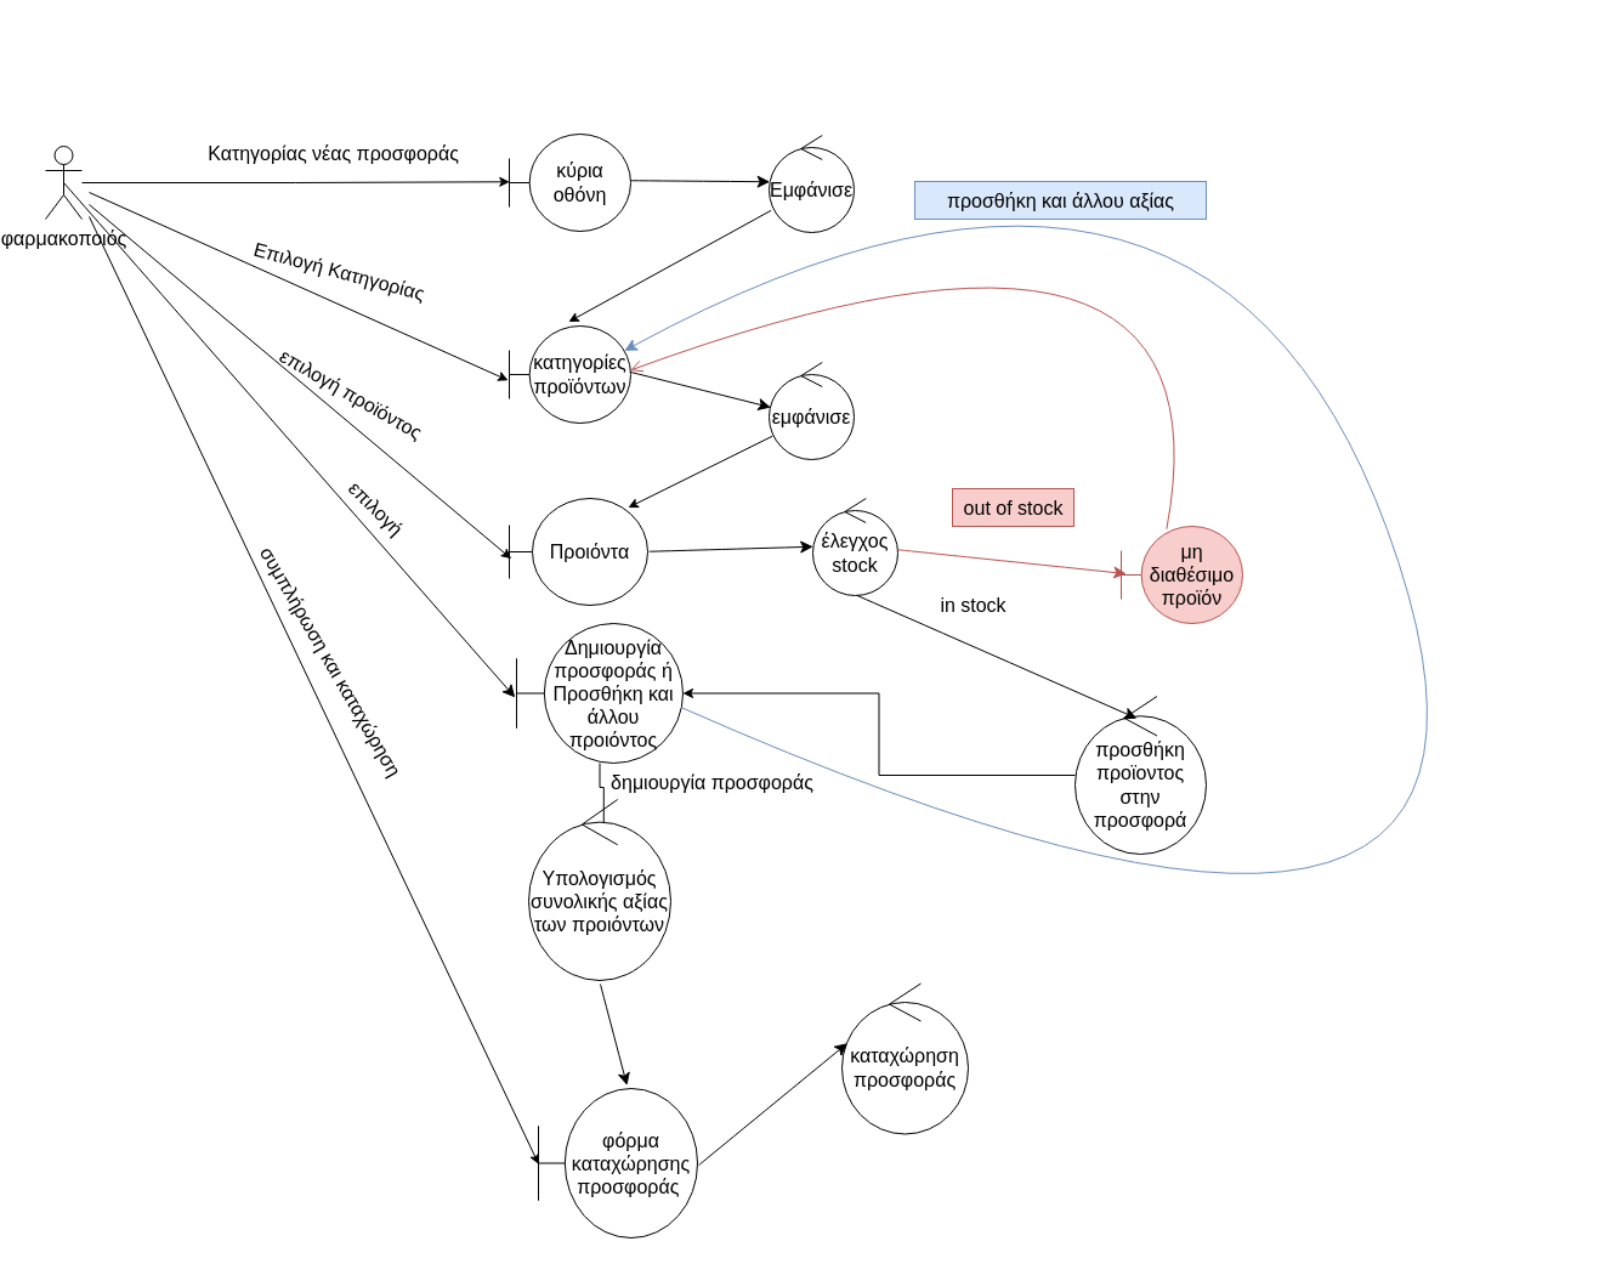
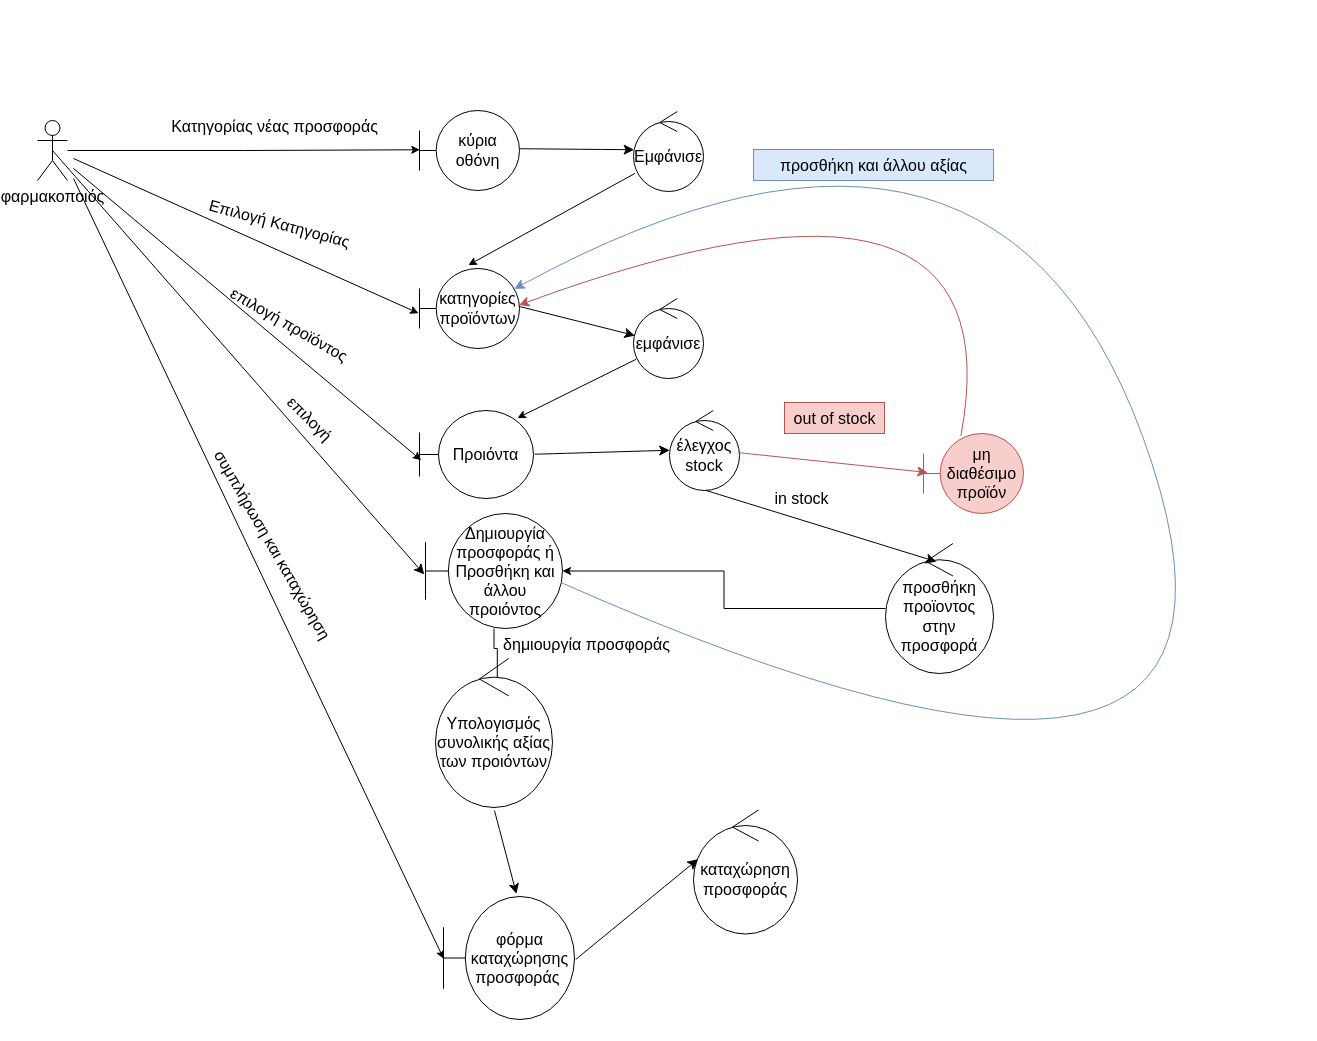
  <mxCell id="0" />
  <mxCell id="1" parent="0" />
  <mxCell id="2" style="edgeStyle=orthogonalEdgeStyle;rounded=0;orthogonalLoop=1;jettySize=auto;html=1;entryX=0.003;entryY=0.491;entryDx=0;entryDy=0;entryPerimeter=0;" parent="1" source="3" target="4" edge="1"><mxGeometry relative="1" as="geometry" /></mxCell>
  <mxCell id="3" value="φαρμακοποιός" style="shape=umlActor;verticalLabelPosition=bottom;verticalAlign=top;html=1;fontSize=16;" parent="1" vertex="1"><mxGeometry x="20" y="120" width="30" height="60" as="geometry" /></mxCell>
  <mxCell id="4" value="κύρια οθόνη" style="shape=umlBoundary;whiteSpace=wrap;html=1;fontSize=16;" parent="1" vertex="1"><mxGeometry x="402" y="110" width="100" height="80" as="geometry" /></mxCell>
  <mxCell id="5" value="Κατηγορίας νέας προσφοράς" style="text;html=1;align=center;verticalAlign=middle;resizable=0;points=[];autosize=1;strokeColor=none;fillColor=none;fontSize=16;" parent="1" vertex="1"><mxGeometry x="142" y="111" width="230" height="30" as="geometry" /></mxCell>
  <mxCell id="6" value="Εμφάνισε" style="ellipse;shape=umlControl;whiteSpace=wrap;html=1;fontSize=16;" parent="1" vertex="1"><mxGeometry x="616" y="111" width="70" height="80" as="geometry" /></mxCell>
  <mxCell id="7" value="" style="endArrow=classic;html=1;rounded=0;fontSize=12;startSize=8;endSize=8;curved=1;exitX=1.002;exitY=0.478;exitDx=0;exitDy=0;exitPerimeter=0;entryX=0.009;entryY=0.478;entryDx=0;entryDy=0;entryPerimeter=0;" parent="1" source="4" target="6" edge="1"><mxGeometry width="50" height="50" relative="1" as="geometry"><mxPoint x="528" y="351" as="sourcePoint" /><mxPoint x="578" y="301" as="targetPoint" /></mxGeometry></mxCell>
  <mxCell id="8" value="κατηγορίες προϊόντων" style="shape=umlBoundary;whiteSpace=wrap;html=1;fontSize=16;" parent="1" vertex="1"><mxGeometry x="402" y="268" width="100" height="80" as="geometry" /></mxCell>
  <mxCell id="9" value="Επιλογή Κατηγορίας" style="text;html=1;align=center;verticalAlign=middle;resizable=0;points=[];autosize=1;strokeColor=none;fillColor=none;fontSize=16;rotation=15;" parent="1" vertex="1"><mxGeometry x="177" y="208" width="170" height="30" as="geometry" /></mxCell>
  <mxCell id="10" value="εμφάνισε" style="ellipse;shape=umlControl;whiteSpace=wrap;html=1;fontSize=16;" parent="1" vertex="1"><mxGeometry x="616" y="298" width="70" height="80" as="geometry" /></mxCell>
  <mxCell id="11" value="" style="endArrow=classic;html=1;rounded=0;fontSize=12;startSize=8;endSize=8;curved=1;exitX=0.994;exitY=0.473;exitDx=0;exitDy=0;exitPerimeter=0;entryX=0.02;entryY=0.463;entryDx=0;entryDy=0;entryPerimeter=0;" parent="1" source="8" target="10" edge="1"><mxGeometry width="50" height="50" relative="1" as="geometry"><mxPoint x="648" y="351" as="sourcePoint" /><mxPoint x="698" y="301" as="targetPoint" /></mxGeometry></mxCell>
  <mxCell id="12" value="Προιόντα" style="shape=umlBoundary;whiteSpace=wrap;html=1;fontSize=16;" parent="1" vertex="1"><mxGeometry x="402" y="410" width="114" height="88" as="geometry" /></mxCell>
  <mxCell id="13" value="επιλογή προϊόντος" style="text;html=1;align=center;verticalAlign=middle;resizable=0;points=[];autosize=1;strokeColor=none;fillColor=none;fontSize=16;rotation=30;" parent="1" vertex="1"><mxGeometry x="197" y="308" width="150" height="31" as="geometry" /></mxCell>
  <mxCell id="14" value="έλεγχος stock" style="ellipse;shape=umlControl;whiteSpace=wrap;html=1;fontSize=16;" parent="1" vertex="1"><mxGeometry x="652" y="410" width="70" height="80" as="geometry" /></mxCell>
  <mxCell id="15" style="edgeStyle=orthogonalEdgeStyle;rounded=0;orthogonalLoop=1;jettySize=auto;html=1;entryX=0.528;entryY=0.208;entryDx=0;entryDy=0;entryPerimeter=0;" parent="1" source="16" target="25" edge="1"><mxGeometry relative="1" as="geometry" /></mxCell>
  <mxCell id="16" value="Δημιουργία προσφοράς ή Προσθήκη και άλλου προιόντος" style="shape=umlBoundary;whiteSpace=wrap;html=1;fontSize=16;" parent="1" vertex="1"><mxGeometry x="408" y="513" width="137" height="115" as="geometry" /></mxCell>
  <mxCell id="17" value="" style="endArrow=classic;html=1;rounded=0;fontSize=12;startSize=8;endSize=8;curved=1;exitX=1.01;exitY=0.497;exitDx=0;exitDy=0;exitPerimeter=0;entryX=0.003;entryY=0.497;entryDx=0;entryDy=0;entryPerimeter=0;" parent="1" source="12" target="14" edge="1"><mxGeometry width="50" height="50" relative="1" as="geometry"><mxPoint x="714" y="770" as="sourcePoint" /><mxPoint x="764" y="720" as="targetPoint" /></mxGeometry></mxCell>
  <mxCell id="18" style="edgeStyle=orthogonalEdgeStyle;rounded=0;orthogonalLoop=1;jettySize=auto;html=1;" edge="1" parent="1" source="19" target="16"><mxGeometry relative="1" as="geometry" /></mxCell>
- <mxCell id="19" value="προσθήκη προϊοντος στην προσφορά" style="ellipse;shape=umlControl;whiteSpace=wrap;html=1;fontSize=16;" parent="1" vertex="1"><mxGeometry x="868" y="573" width="108" height="130" as="geometry" /></mxCell>
+ <mxCell id="19" value="προσθήκη προϊοντος στην προσφορά" style="ellipse;shape=umlControl;whiteSpace=wrap;html=1;fontSize=16;" parent="1" vertex="1"><mxGeometry x="868" y="543" width="108" height="130" as="geometry" /></mxCell>
  <mxCell id="20" value="" style="endArrow=classic;html=1;rounded=0;fontSize=12;startSize=8;endSize=8;curved=1;exitX=0.517;exitY=0.998;exitDx=0;exitDy=0;exitPerimeter=0;entryX=0.471;entryY=0.14;entryDx=0;entryDy=0;entryPerimeter=0;" parent="1" source="14" target="19" edge="1"><mxGeometry width="50" height="50" relative="1" as="geometry"><mxPoint x="714" y="651" as="sourcePoint" /><mxPoint x="764" y="601" as="targetPoint" /></mxGeometry></mxCell>
  <mxCell id="21" value="in stock" style="text;html=1;align=center;verticalAlign=middle;resizable=0;points=[];autosize=1;strokeColor=none;fillColor=none;fontSize=16;" parent="1" vertex="1"><mxGeometry x="748" y="482" width="72" height="31" as="geometry" /></mxCell>
  <mxCell id="22" value="" style="endArrow=classic;html=1;rounded=0;fontSize=12;startSize=8;endSize=8;curved=1;exitX=0.5;exitY=0.5;exitDx=0;exitDy=0;exitPerimeter=0;entryX=-0.009;entryY=0.53;entryDx=0;entryDy=0;entryPerimeter=0;" parent="1" source="3" target="16" edge="1"><mxGeometry width="50" height="50" relative="1" as="geometry"><mxPoint x="313" y="451" as="sourcePoint" /><mxPoint x="363" y="401" as="targetPoint" /></mxGeometry></mxCell>
  <mxCell id="23" value="επιλογή" style="text;html=1;align=center;verticalAlign=middle;resizable=0;points=[];autosize=1;strokeColor=none;fillColor=none;fontSize=16;rotation=45;" parent="1" vertex="1"><mxGeometry y="402" width="73" height="31" as="geometry" x="256" /></mxCell>
  <mxCell id="24" value="δημιουργία προσφοράς" style="text;html=1;align=center;verticalAlign=middle;resizable=0;points=[];autosize=1;strokeColor=none;fillColor=none;fontSize=16;" parent="1" vertex="1"><mxGeometry x="476" y="628" width="185" height="31" as="geometry" /></mxCell>
  <mxCell id="25" value="Υπολογισμός συνολικής αξίας των προιόντων" style="ellipse;shape=umlControl;whiteSpace=wrap;html=1;fontSize=16;" parent="1" vertex="1"><mxGeometry x="418" y="658" width="117" height="149" as="geometry" /></mxCell>
  <mxCell id="26" value="φόρμα καταχώρησης προσφοράς&amp;nbsp;" style="shape=umlBoundary;whiteSpace=wrap;html=1;fontSize=16;" parent="1" vertex="1"><mxGeometry x="426" y="896" width="131" height="123" as="geometry" /></mxCell>
  <mxCell id="27" value="συμπλήρωση και καταχώρηση" style="text;html=1;align=center;verticalAlign=middle;resizable=0;points=[];autosize=1;strokeColor=none;fillColor=none;fontSize=16;rotation=60;" parent="1" vertex="1"><mxGeometry x="139" y="528" width="233" height="31" as="geometry" /></mxCell>
  <mxCell id="28" value="καταχώρηση προσφοράς" style="ellipse;shape=umlControl;whiteSpace=wrap;html=1;fontSize=16;" parent="1" vertex="1"><mxGeometry x="676" y="809.5" width="104" height="124" as="geometry" /></mxCell>
  <mxCell id="29" value="" style="endArrow=classic;html=1;rounded=0;fontSize=12;startSize=8;endSize=8;curved=1;exitX=0.504;exitY=1.02;exitDx=0;exitDy=0;exitPerimeter=0;entryX=0.557;entryY=-0.021;entryDx=0;entryDy=0;entryPerimeter=0;" parent="1" source="25" target="26" edge="1"><mxGeometry width="50" height="50" relative="1" as="geometry"><mxPoint x="638" y="1141" as="sourcePoint" /><mxPoint x="688" y="1091" as="targetPoint" /></mxGeometry></mxCell>
  <mxCell id="30" value="" style="endArrow=classic;html=1;rounded=0;fontSize=12;startSize=8;endSize=8;curved=1;exitX=1.009;exitY=0.512;exitDx=0;exitDy=0;exitPerimeter=0;entryX=0.042;entryY=0.397;entryDx=0;entryDy=0;entryPerimeter=0;" parent="1" source="26" target="28" edge="1"><mxGeometry width="50" height="50" relative="1" as="geometry"><mxPoint x="638" y="1141" as="sourcePoint" /><mxPoint x="688" y="1091" as="targetPoint" /></mxGeometry></mxCell>
  <mxCell id="31" value="μη διαθέσιμο προϊόν" style="shape=umlBoundary;whiteSpace=wrap;html=1;fontSize=16;fillColor=#f8cecc;strokeColor=#b85450;" parent="1" vertex="1"><mxGeometry x="906" y="433" width="100" height="80" as="geometry" /></mxCell>
  <mxCell id="32" value="" style="endArrow=classic;html=1;rounded=0;fontSize=12;startSize=8;endSize=8;curved=1;exitX=0.997;exitY=0.528;exitDx=0;exitDy=0;exitPerimeter=0;entryX=0.042;entryY=0.488;entryDx=0;entryDy=0;entryPerimeter=0;fillColor=#f8cecc;strokeColor=#b85450;" parent="1" source="14" target="31" edge="1"><mxGeometry width="50" height="50" relative="1" as="geometry"><mxPoint x="865" y="432" as="sourcePoint" /><mxPoint x="915" y="382" as="targetPoint" /></mxGeometry></mxCell>
  <mxCell id="33" value="out of stock" style="text;html=1;align=center;verticalAlign=middle;resizable=0;points=[];autosize=1;strokeColor=#b85450;fillColor=#f8cecc;fontSize=16;" parent="1" vertex="1"><mxGeometry x="767" y="402" width="100" height="31" as="geometry" /></mxCell>
- <mxCell id="34" value="" style="endArrow=open;html=1;rounded=0;fontSize=12;startSize=8;endSize=8;curved=1;exitX=0.374;exitY=0.028;exitDx=0;exitDy=0;exitPerimeter=0;fillColor=#f8cecc;strokeColor=#b85450;entryX=0.995;entryY=0.457;entryDx=0;entryDy=0;entryPerimeter=0;" parent="1" source="31" target="8" edge="1"><mxGeometry width="50" height="50" relative="1" as="geometry"><mxPoint x="811" y="432" as="sourcePoint" /><mxPoint x="602" y="362" as="targetPoint" /><Array as="points"><mxPoint x="1002" y="121" /></Array></mxGeometry></mxCell>
+ <mxCell id="34" value="" style="endArrow=classic;html=1;rounded=0;fontSize=12;startSize=8;endSize=8;curved=1;exitX=0.374;exitY=0.028;exitDx=0;exitDy=0;exitPerimeter=0;fillColor=#f8cecc;strokeColor=#b85450;entryX=0.995;entryY=0.457;entryDx=0;entryDy=0;entryPerimeter=0;" parent="1" source="31" target="8" edge="1"><mxGeometry width="50" height="50" relative="1" as="geometry"><mxPoint x="811" y="432" as="sourcePoint" /><mxPoint x="602" y="362" as="targetPoint" /><Array as="points"><mxPoint x="1002" y="121" /></Array></mxGeometry></mxCell>
  <mxCell id="35" value="" style="endArrow=classic;html=1;rounded=0;fontSize=12;startSize=8;endSize=8;curved=1;exitX=0.991;exitY=0.602;exitDx=0;exitDy=0;exitPerimeter=0;entryX=0.948;entryY=0.255;entryDx=0;entryDy=0;entryPerimeter=0;fillColor=#dae8fc;strokeColor=#6c8ebf;" parent="1" source="16" target="8" edge="1"><mxGeometry width="50" height="50" relative="1" as="geometry"><mxPoint x="774" y="633" as="sourcePoint" /><mxPoint x="824" y="583" as="targetPoint" /><Array as="points"><mxPoint x="1278" y="906" /><mxPoint x="991" y="20" /></Array></mxGeometry></mxCell>
  <mxCell id="36" value="προσθήκη και άλλου αξίας" style="text;html=1;align=center;verticalAlign=middle;resizable=0;points=[];autosize=1;strokeColor=#6c8ebf;fillColor=#dae8fc;fontSize=16;" parent="1" vertex="1"><mxGeometry x="736" y="149" width="240" height="31" as="geometry" /></mxCell>
  <mxCell id="37" value="" style="endArrow=classic;html=1;rounded=0;entryX=-0.009;entryY=0.56;entryDx=0;entryDy=0;entryPerimeter=0;" parent="1" target="8" edge="1"><mxGeometry width="50" height="50" relative="1" as="geometry"><mxPoint x="56" y="158" as="sourcePoint" /><mxPoint x="886" y="328" as="targetPoint" /></mxGeometry></mxCell>
  <mxCell id="38" value="" style="endArrow=classic;html=1;rounded=0;entryX=0.489;entryY=-0.043;entryDx=0;entryDy=0;entryPerimeter=0;exitX=0.023;exitY=0.773;exitDx=0;exitDy=0;exitPerimeter=0;" parent="1" source="6" target="8" edge="1"><mxGeometry width="50" height="50" relative="1" as="geometry"><mxPoint x="836" y="378" as="sourcePoint" /><mxPoint x="886" y="328" as="targetPoint" /></mxGeometry></mxCell>
  <mxCell id="39" value="" style="endArrow=classic;html=1;rounded=0;entryX=0.015;entryY=0.565;entryDx=0;entryDy=0;entryPerimeter=0;" parent="1" target="12" edge="1"><mxGeometry width="50" height="50" relative="1" as="geometry"><mxPoint x="56" y="168" as="sourcePoint" /><mxPoint x="886" y="328" as="targetPoint" /></mxGeometry></mxCell>
  <mxCell id="40" value="" style="endArrow=classic;html=1;rounded=0;entryX=0.859;entryY=0.086;entryDx=0;entryDy=0;entryPerimeter=0;exitX=0.039;exitY=0.759;exitDx=0;exitDy=0;exitPerimeter=0;" parent="1" source="10" target="12" edge="1"><mxGeometry width="50" height="50" relative="1" as="geometry"><mxPoint x="836" y="548" as="sourcePoint" /><mxPoint x="886" y="498" as="targetPoint" /></mxGeometry></mxCell>
  <mxCell id="41" value="" style="endArrow=classic;html=1;rounded=0;entryX=0.002;entryY=0.508;entryDx=0;entryDy=0;entryPerimeter=0;" parent="1" target="26" edge="1"><mxGeometry width="50" height="50" relative="1" as="geometry"><mxPoint x="56" y="178" as="sourcePoint" /><mxPoint x="886" y="608" as="targetPoint" /></mxGeometry></mxCell>
